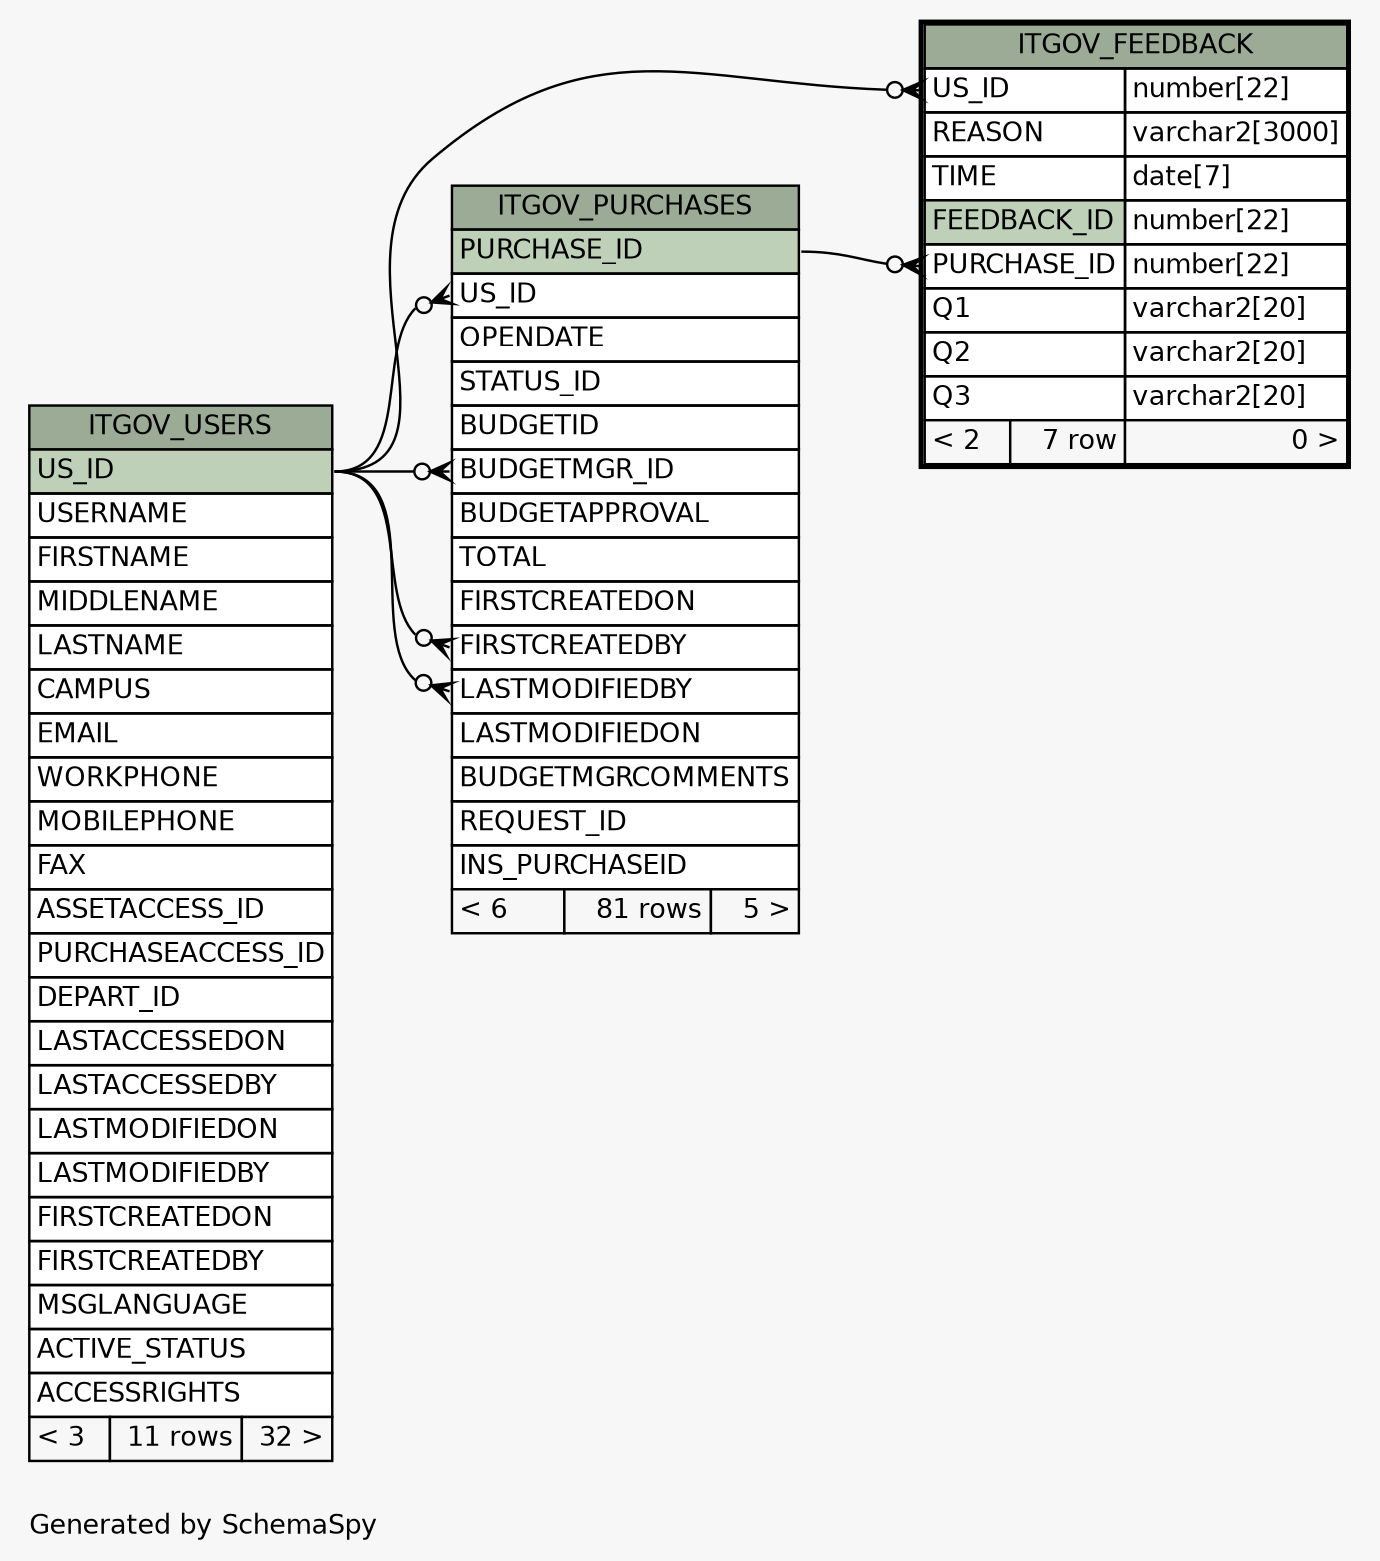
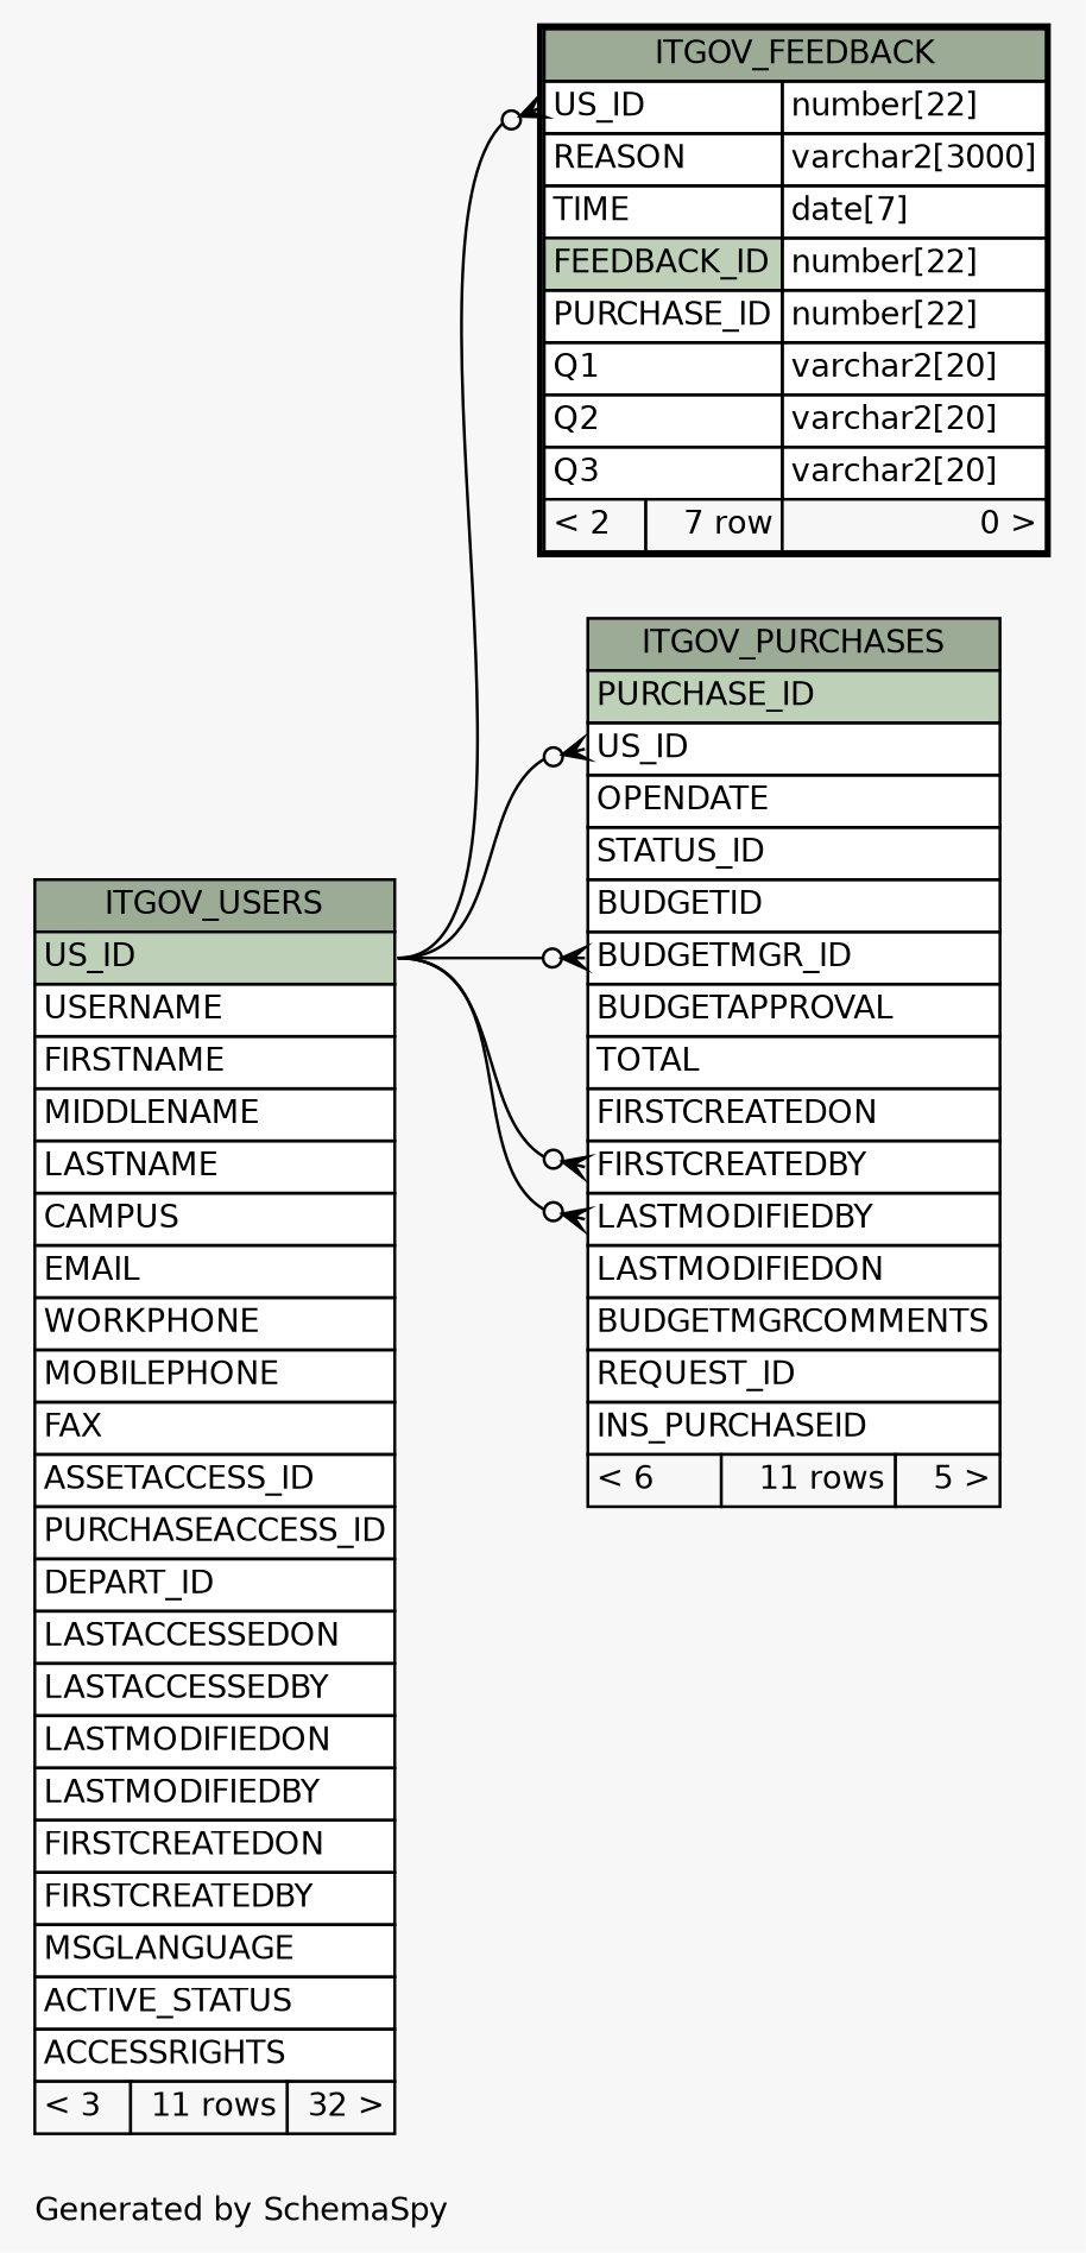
  digraph {
    bgcolor="#f7f7f7"
    fontname=Helvetica
    fontsize=11
    label="\nGenerated by SchemaSpy"
    labeljust=l
    nodesep=0.18
    rankdir=RL
    ranksep=0.46
    node [fontname=Helvetica fontsize=11 shape=plaintext]
    edge [arrowhead=none arrowsize=0.8 arrowtail=crowodot dir=back headport="US_ID:e" tailport="US_ID:w"]
    n1 [label=<     <TABLE BORDER="2" CELLBORDER="1" CELLSPACING="0" BGCOLOR="#ffffff">       <TR><TD COLSPAN="3" BGCOLOR="#9bab96" ALIGN="CENTER">ITGOV_FEEDBACK</TD></TR>       <TR><TD PORT="US_ID" COLSPAN="2" ALIGN="LEFT">US_ID</TD><TD PORT="US_ID.type" ALIGN="LEFT">number[22]</TD></TR>       <TR><TD PORT="REASON" COLSPAN="2" ALIGN="LEFT">REASON</TD><TD PORT="REASON.type" ALIGN="LEFT">varchar2[3000]</TD></TR>       <TR><TD PORT="TIME" COLSPAN="2" ALIGN="LEFT">TIME</TD><TD PORT="TIME.type" ALIGN="LEFT">date[7]</TD></TR>       <TR><TD PORT="FEEDBACK_ID" COLSPAN="2" BGCOLOR="#bed1b8" ALIGN="LEFT">FEEDBACK_ID</TD><TD PORT="FEEDBACK_ID.type" ALIGN="LEFT">number[22]</TD></TR>       <TR><TD PORT="PURCHASE_ID" COLSPAN="2" ALIGN="LEFT">PURCHASE_ID</TD><TD PORT="PURCHASE_ID.type" ALIGN="LEFT">number[22]</TD></TR>       <TR><TD PORT="Q1" COLSPAN="2" ALIGN="LEFT">Q1</TD><TD PORT="Q1.type" ALIGN="LEFT">varchar2[20]</TD></TR>       <TR><TD PORT="Q2" COLSPAN="2" ALIGN="LEFT">Q2</TD><TD PORT="Q2.type" ALIGN="LEFT">varchar2[20]</TD></TR>       <TR><TD PORT="Q3" COLSPAN="2" ALIGN="LEFT">Q3</TD><TD PORT="Q3.type" ALIGN="LEFT">varchar2[20]</TD></TR>       <TR><TD ALIGN="LEFT" BGCOLOR="#f7f7f7">&lt; 2</TD><TD ALIGN="RIGHT" BGCOLOR="#f7f7f7">7 row</TD><TD ALIGN="RIGHT" BGCOLOR="#f7f7f7">0 &gt;</TD></TR>     </TABLE>>]
-   n2 [label=<     <TABLE BORDER="0" CELLBORDER="1" CELLSPACING="0" BGCOLOR="#ffffff">       <TR><TD COLSPAN="3" BGCOLOR="#9bab96" ALIGN="CENTER">ITGOV_PURCHASES</TD></TR>       <TR><TD PORT="PURCHASE_ID" COLSPAN="3" BGCOLOR="#bed1b8" ALIGN="LEFT">PURCHASE_ID</TD></TR>       <TR><TD PORT="US_ID" COLSPAN="3" ALIGN="LEFT">US_ID</TD></TR>       <TR><TD PORT="OPENDATE" COLSPAN="3" ALIGN="LEFT">OPENDATE</TD></TR>       <TR><TD PORT="STATUS_ID" COLSPAN="3" ALIGN="LEFT">STATUS_ID</TD></TR>       <TR><TD PORT="BUDGETID" COLSPAN="3" ALIGN="LEFT">BUDGETID</TD></TR>       <TR><TD PORT="BUDGETMGR_ID" COLSPAN="3" ALIGN="LEFT">BUDGETMGR_ID</TD></TR>       <TR><TD PORT="BUDGETAPPROVAL" COLSPAN="3" ALIGN="LEFT">BUDGETAPPROVAL</TD></TR>       <TR><TD PORT="TOTAL" COLSPAN="3" ALIGN="LEFT">TOTAL</TD></TR>       <TR><TD PORT="FIRSTCREATEDON" COLSPAN="3" ALIGN="LEFT">FIRSTCREATEDON</TD></TR>       <TR><TD PORT="FIRSTCREATEDBY" COLSPAN="3" ALIGN="LEFT">FIRSTCREATEDBY</TD></TR>       <TR><TD PORT="LASTMODIFIEDBY" COLSPAN="3" ALIGN="LEFT">LASTMODIFIEDBY</TD></TR>       <TR><TD PORT="LASTMODIFIEDON" COLSPAN="3" ALIGN="LEFT">LASTMODIFIEDON</TD></TR>       <TR><TD PORT="BUDGETMGRCOMMENTS" COLSPAN="3" ALIGN="LEFT">BUDGETMGRCOMMENTS</TD></TR>       <TR><TD PORT="REQUEST_ID" COLSPAN="3" ALIGN="LEFT">REQUEST_ID</TD></TR>       <TR><TD PORT="INS_PURCHASEID" COLSPAN="3" ALIGN="LEFT">INS_PURCHASEID</TD></TR>       <TR><TD ALIGN="LEFT" BGCOLOR="#f7f7f7">&lt; 6</TD><TD ALIGN="RIGHT" BGCOLOR="#f7f7f7">81 rows</TD><TD ALIGN="RIGHT" BGCOLOR="#f7f7f7">5 &gt;</TD></TR>     </TABLE>>]
+   n2 [label=<     <TABLE BORDER="0" CELLBORDER="1" CELLSPACING="0" BGCOLOR="#ffffff">       <TR><TD COLSPAN="3" BGCOLOR="#9bab96" ALIGN="CENTER">ITGOV_PURCHASES</TD></TR>       <TR><TD PORT="PURCHASE_ID" COLSPAN="3" BGCOLOR="#bed1b8" ALIGN="LEFT">PURCHASE_ID</TD></TR>       <TR><TD PORT="US_ID" COLSPAN="3" ALIGN="LEFT">US_ID</TD></TR>       <TR><TD PORT="OPENDATE" COLSPAN="3" ALIGN="LEFT">OPENDATE</TD></TR>       <TR><TD PORT="STATUS_ID" COLSPAN="3" ALIGN="LEFT">STATUS_ID</TD></TR>       <TR><TD PORT="BUDGETID" COLSPAN="3" ALIGN="LEFT">BUDGETID</TD></TR>       <TR><TD PORT="BUDGETMGR_ID" COLSPAN="3" ALIGN="LEFT">BUDGETMGR_ID</TD></TR>       <TR><TD PORT="BUDGETAPPROVAL" COLSPAN="3" ALIGN="LEFT">BUDGETAPPROVAL</TD></TR>       <TR><TD PORT="TOTAL" COLSPAN="3" ALIGN="LEFT">TOTAL</TD></TR>       <TR><TD PORT="FIRSTCREATEDON" COLSPAN="3" ALIGN="LEFT">FIRSTCREATEDON</TD></TR>       <TR><TD PORT="FIRSTCREATEDBY" COLSPAN="3" ALIGN="LEFT">FIRSTCREATEDBY</TD></TR>       <TR><TD PORT="LASTMODIFIEDBY" COLSPAN="3" ALIGN="LEFT">LASTMODIFIEDBY</TD></TR>       <TR><TD PORT="LASTMODIFIEDON" COLSPAN="3" ALIGN="LEFT">LASTMODIFIEDON</TD></TR>       <TR><TD PORT="BUDGETMGRCOMMENTS" COLSPAN="3" ALIGN="LEFT">BUDGETMGRCOMMENTS</TD></TR>       <TR><TD PORT="REQUEST_ID" COLSPAN="3" ALIGN="LEFT">REQUEST_ID</TD></TR>       <TR><TD PORT="INS_PURCHASEID" COLSPAN="3" ALIGN="LEFT">INS_PURCHASEID</TD></TR>       <TR><TD ALIGN="LEFT" BGCOLOR="#f7f7f7">&lt; 6</TD><TD ALIGN="RIGHT" BGCOLOR="#f7f7f7">11 rows</TD><TD ALIGN="RIGHT" BGCOLOR="#f7f7f7">5 &gt;</TD></TR>     </TABLE>>]
    n3 [label=<     <TABLE BORDER="0" CELLBORDER="1" CELLSPACING="0" BGCOLOR="#ffffff">       <TR><TD COLSPAN="3" BGCOLOR="#9bab96" ALIGN="CENTER">ITGOV_USERS</TD></TR>       <TR><TD PORT="US_ID" COLSPAN="3" BGCOLOR="#bed1b8" ALIGN="LEFT">US_ID</TD></TR>       <TR><TD PORT="USERNAME" COLSPAN="3" ALIGN="LEFT">USERNAME</TD></TR>       <TR><TD PORT="FIRSTNAME" COLSPAN="3" ALIGN="LEFT">FIRSTNAME</TD></TR>       <TR><TD PORT="MIDDLENAME" COLSPAN="3" ALIGN="LEFT">MIDDLENAME</TD></TR>       <TR><TD PORT="LASTNAME" COLSPAN="3" ALIGN="LEFT">LASTNAME</TD></TR>       <TR><TD PORT="CAMPUS" COLSPAN="3" ALIGN="LEFT">CAMPUS</TD></TR>       <TR><TD PORT="EMAIL" COLSPAN="3" ALIGN="LEFT">EMAIL</TD></TR>       <TR><TD PORT="WORKPHONE" COLSPAN="3" ALIGN="LEFT">WORKPHONE</TD></TR>       <TR><TD PORT="MOBILEPHONE" COLSPAN="3" ALIGN="LEFT">MOBILEPHONE</TD></TR>       <TR><TD PORT="FAX" COLSPAN="3" ALIGN="LEFT">FAX</TD></TR>       <TR><TD PORT="ASSETACCESS_ID" COLSPAN="3" ALIGN="LEFT">ASSETACCESS_ID</TD></TR>       <TR><TD PORT="PURCHASEACCESS_ID" COLSPAN="3" ALIGN="LEFT">PURCHASEACCESS_ID</TD></TR>       <TR><TD PORT="DEPART_ID" COLSPAN="3" ALIGN="LEFT">DEPART_ID</TD></TR>       <TR><TD PORT="LASTACCESSEDON" COLSPAN="3" ALIGN="LEFT">LASTACCESSEDON</TD></TR>       <TR><TD PORT="LASTACCESSEDBY" COLSPAN="3" ALIGN="LEFT">LASTACCESSEDBY</TD></TR>       <TR><TD PORT="LASTMODIFIEDON" COLSPAN="3" ALIGN="LEFT">LASTMODIFIEDON</TD></TR>       <TR><TD PORT="LASTMODIFIEDBY" COLSPAN="3" ALIGN="LEFT">LASTMODIFIEDBY</TD></TR>       <TR><TD PORT="FIRSTCREATEDON" COLSPAN="3" ALIGN="LEFT">FIRSTCREATEDON</TD></TR>       <TR><TD PORT="FIRSTCREATEDBY" COLSPAN="3" ALIGN="LEFT">FIRSTCREATEDBY</TD></TR>       <TR><TD PORT="MSGLANGUAGE" COLSPAN="3" ALIGN="LEFT">MSGLANGUAGE</TD></TR>       <TR><TD PORT="ACTIVE_STATUS" COLSPAN="3" ALIGN="LEFT">ACTIVE_STATUS</TD></TR>       <TR><TD PORT="ACCESSRIGHTS" COLSPAN="3" ALIGN="LEFT">ACCESSRIGHTS</TD></TR>       <TR><TD ALIGN="LEFT" BGCOLOR="#f7f7f7">&lt; 3</TD><TD ALIGN="RIGHT" BGCOLOR="#f7f7f7">11 rows</TD><TD ALIGN="RIGHT" BGCOLOR="#f7f7f7">32 &gt;</TD></TR>     </TABLE>>]
-   n1 -> n2 [headport="PURCHASE_ID:e" tailport="PURCHASE_ID:w"]
    n1 -> n3
    n2 -> n3 [tailport="BUDGETMGR_ID:w"]
    n2 -> n3 [tailport="FIRSTCREATEDBY:w"]
    n2 -> n3 [tailport="LASTMODIFIEDBY:w"]
    n2 -> n3
  }
